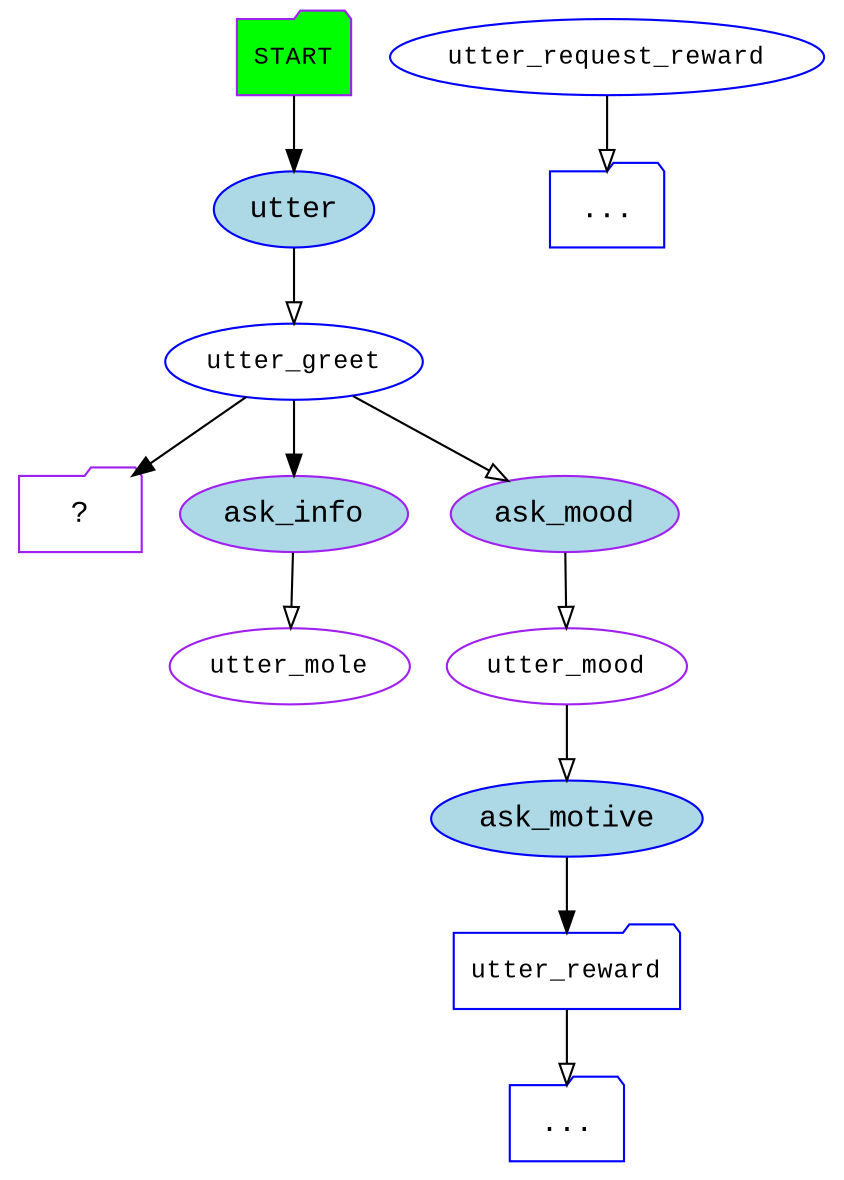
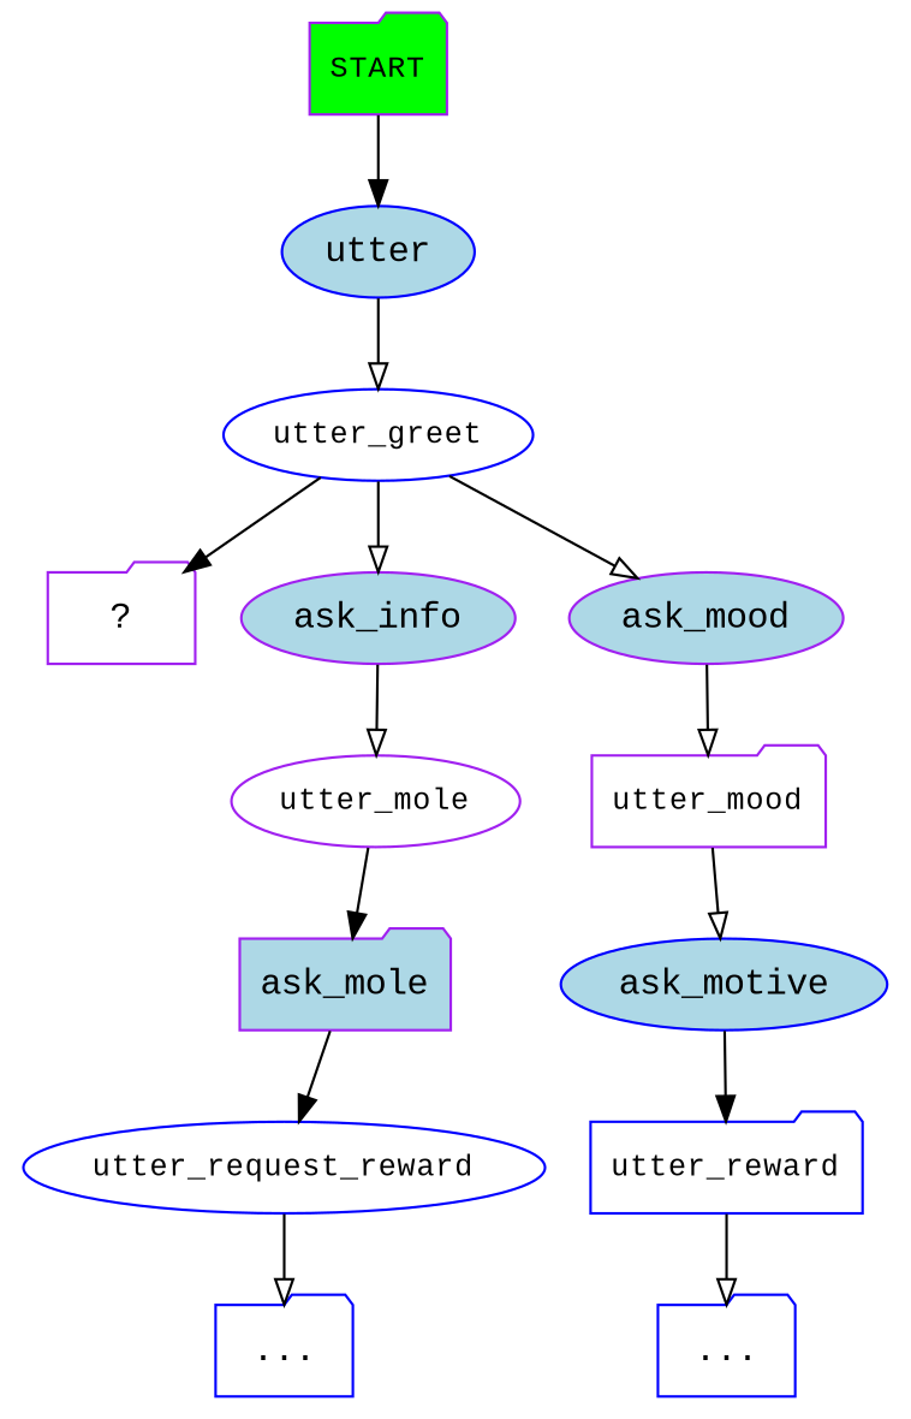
  digraph {
    fontname="Liberation Mono"
    node [color=purple fontname="Liberation Mono" shape=ellipse]
    edge [arrowhead=onormal fontname="Liberation Mono"]
    n1 [fillcolor=green fontsize=12 label=START shape=folder style=filled]
    n2 [color=blue fillcolor=lightblue label=utter style=filled]
    n3 [color=blue fontsize=12 label=utter_greet]
    n4 [label="  ?  " shape=folder]
    n5 [fillcolor=lightblue label=ask_info style=filled]
    n6 [fillcolor=lightblue label=ask_mood style=filled]
    n7 [fontsize=12 label=utter_mole]
-   n8 [fontsize=12 label=utter_mood]
+   n8 [fontsize=12 label=utter_mood shape=folder]
+   n9 [fillcolor=lightblue label=ask_mole shape=folder style=filled]
    n10 [color=blue fontsize=12 label=utter_request_reward]
    n11 [color=blue label="..." shape=folder]
    n12 [color=blue fillcolor=lightblue label=ask_motive style=filled]
    n13 [color=blue fontsize=12 label=utter_reward shape=folder]
    n14 [color=blue label="..." shape=folder]
    n1 -> n2 [arrowhead=normal]
    n2 -> n3
    n3 -> n4 [arrowhead=normal]
-   n3 -> n5 [arrowhead=normal]
+   n3 -> n5
    n3 -> n6
    n5 -> n7
    n6 -> n8
+   n7 -> n9 [arrowhead=normal]
    n8 -> n12
+   n9 -> n10 [arrowhead=normal]
    n10 -> n11
    n12 -> n13 [arrowhead=normal]
    n13 -> n14
  }
